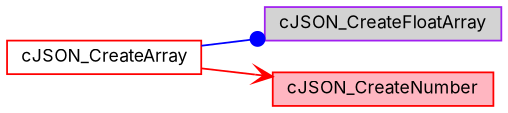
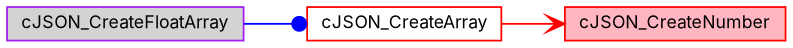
  digraph {
    fontname=Inter
    rankdir=LR
    node [color=red fontname=Inter fontsize=10 shape=box style=filled]
    edge [fontname=Inter fontsize=10 labelfontname=Helvetica labelfontsize=10 style=solid]
    n1 [color=purple fillcolor=lightgrey fontcolor=black height=0.2 label=cJSON_CreateFloatArray width=0.4]
    n2 [fillcolor=white height=0.2 label=cJSON_CreateArray width=0.4]
    n3 [fillcolor=lightpink height=0.2 label=cJSON_CreateNumber width=0.4]
-   n2 -> n1 [arrowhead=dot color=blue]
+   n1 -> n2 [arrowhead=dot color=blue]
    n2 -> n3 [arrowhead=vee color=red]
  }
